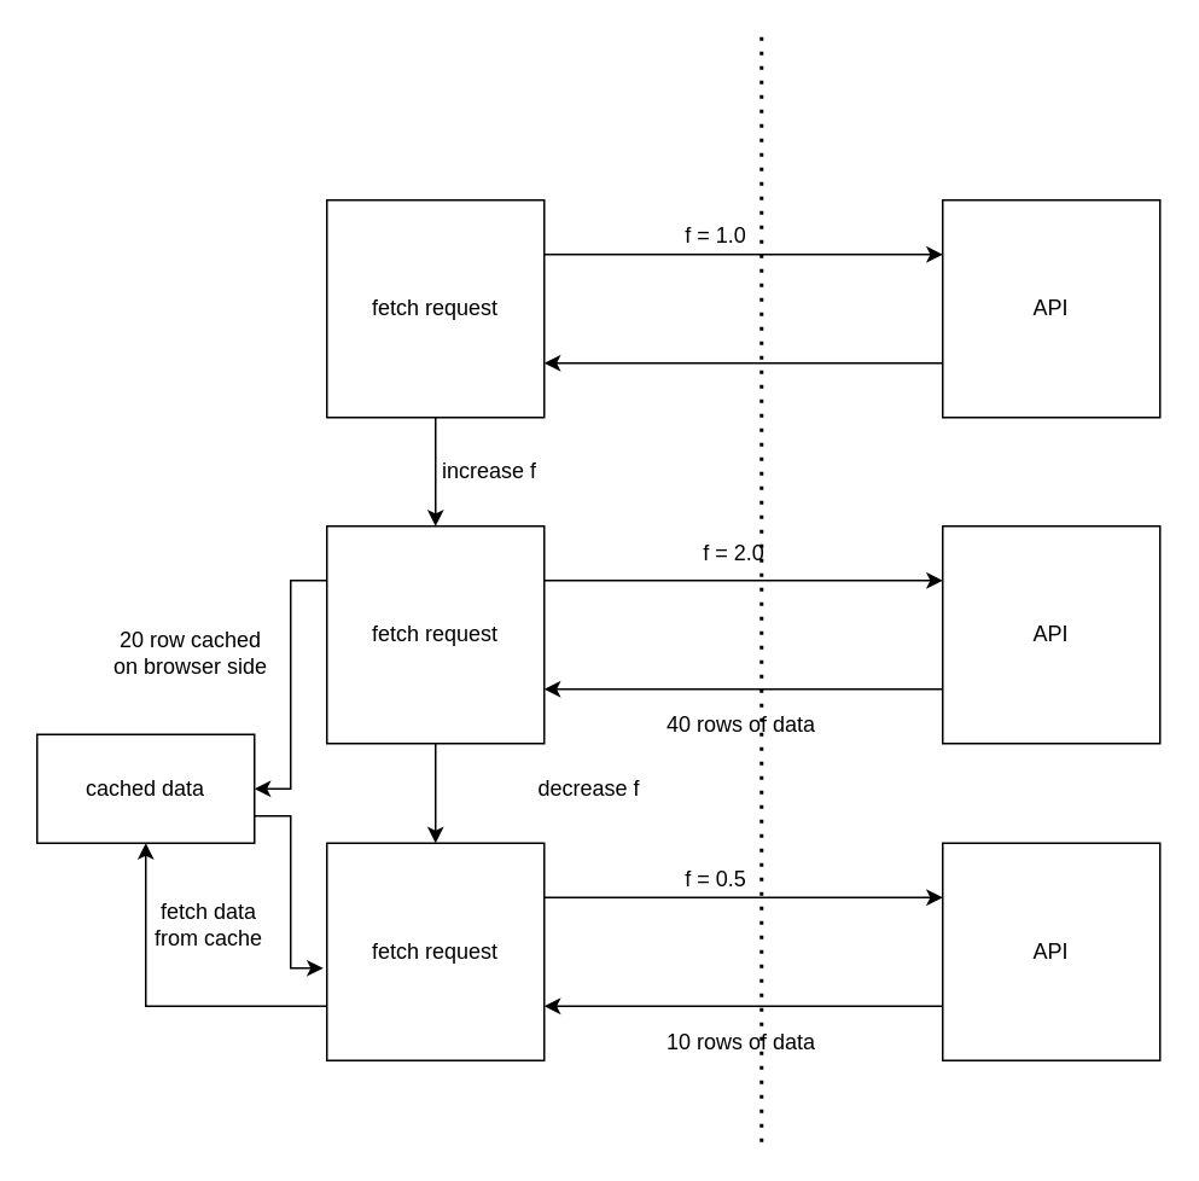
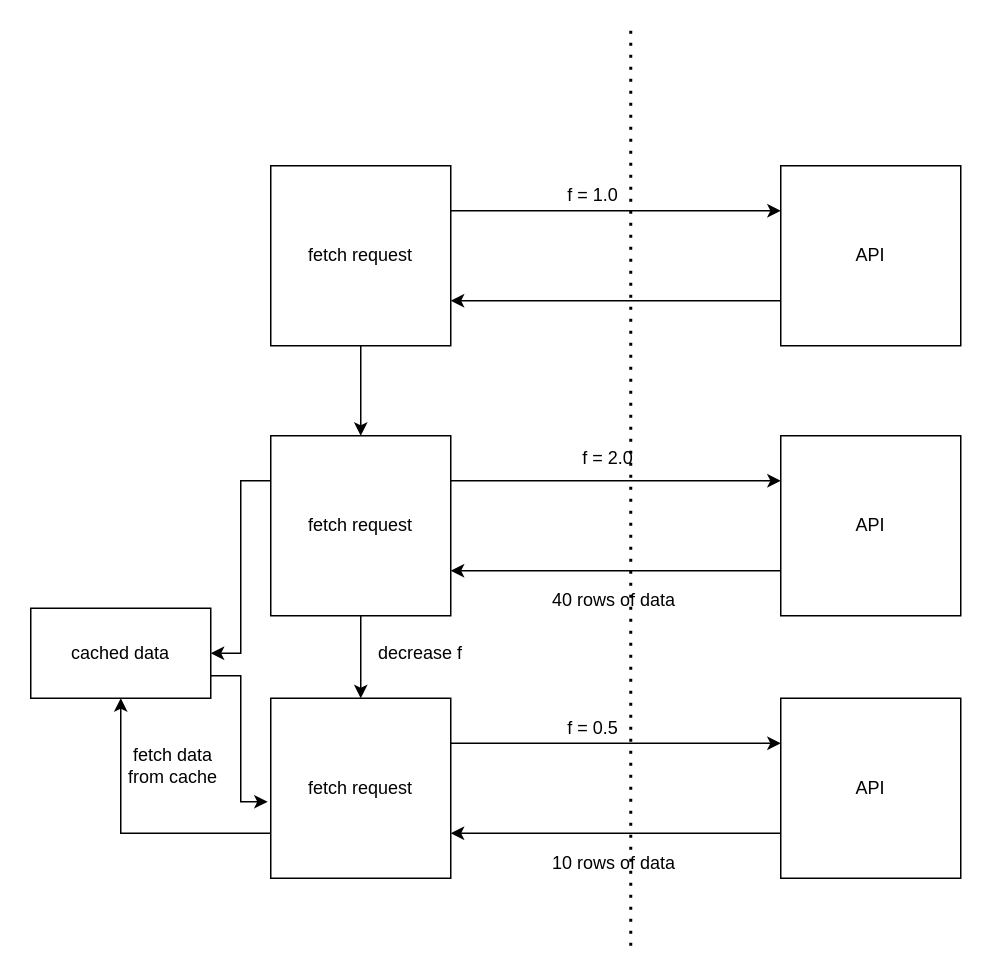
  <mxCell id="0" />
  <mxCell id="1" parent="0" />
  <mxCell id="2" style="edgeStyle=orthogonalEdgeStyle;rounded=0;orthogonalLoop=1;jettySize=auto;html=1;exitX=1;exitY=0.25;exitDx=0;exitDy=0;entryX=0;entryY=0.25;entryDx=0;entryDy=0;" edge="1" parent="1" source="4" target="6"><mxGeometry relative="1" as="geometry" /></mxCell>
  <mxCell id="3" style="edgeStyle=orthogonalEdgeStyle;rounded=0;orthogonalLoop=1;jettySize=auto;html=1;exitX=0.5;exitY=1;exitDx=0;exitDy=0;entryX=0.5;entryY=0;entryDx=0;entryDy=0;" edge="1" parent="1" source="4" target="11"><mxGeometry relative="1" as="geometry" /></mxCell>
  <mxCell id="4" value="fetch request" style="whiteSpace=wrap;html=1;aspect=fixed;" vertex="1" parent="1"><mxGeometry x="180" y="110" width="120" height="120" as="geometry" /></mxCell>
  <mxCell id="5" style="edgeStyle=orthogonalEdgeStyle;rounded=0;orthogonalLoop=1;jettySize=auto;html=1;exitX=0;exitY=0.75;exitDx=0;exitDy=0;entryX=1;entryY=0.75;entryDx=0;entryDy=0;" edge="1" parent="1" source="6" target="4"><mxGeometry relative="1" as="geometry"><mxPoint x="310" y="200" as="targetPoint" /></mxGeometry></mxCell>
  <mxCell id="6" value="API" style="whiteSpace=wrap;html=1;" vertex="1" parent="1"><mxGeometry x="520" y="110" width="120" height="120" as="geometry" /></mxCell>
  <mxCell id="7" value="f = 1.0" style="text;html=1;strokeColor=none;fillColor=none;align=center;verticalAlign=middle;whiteSpace=wrap;rounded=0;" vertex="1" parent="1"><mxGeometry x="370" y="110" width="50" height="40" as="geometry" /></mxCell>
  <mxCell id="8" style="edgeStyle=orthogonalEdgeStyle;rounded=0;orthogonalLoop=1;jettySize=auto;html=1;exitX=1;exitY=0.25;exitDx=0;exitDy=0;entryX=0;entryY=0.25;entryDx=0;entryDy=0;" edge="1" parent="1" source="11" target="13"><mxGeometry relative="1" as="geometry" /></mxCell>
  <mxCell id="9" style="edgeStyle=orthogonalEdgeStyle;rounded=0;orthogonalLoop=1;jettySize=auto;html=1;exitX=0;exitY=0.25;exitDx=0;exitDy=0;" edge="1" parent="1" source="11" target="19"><mxGeometry relative="1" as="geometry" /></mxCell>
  <mxCell id="10" style="edgeStyle=orthogonalEdgeStyle;rounded=0;orthogonalLoop=1;jettySize=auto;html=1;exitX=0.5;exitY=1;exitDx=0;exitDy=0;entryX=0.5;entryY=0;entryDx=0;entryDy=0;" edge="1" parent="1" source="11" target="22"><mxGeometry relative="1" as="geometry"><mxPoint x="240" y="460" as="targetPoint" /></mxGeometry></mxCell>
  <mxCell id="11" value="fetch request" style="whiteSpace=wrap;html=1;aspect=fixed;" vertex="1" parent="1"><mxGeometry x="180" y="290" width="120" height="120" as="geometry" /></mxCell>
  <mxCell id="12" style="edgeStyle=orthogonalEdgeStyle;rounded=0;orthogonalLoop=1;jettySize=auto;html=1;exitX=0;exitY=0.75;exitDx=0;exitDy=0;entryX=1;entryY=0.75;entryDx=0;entryDy=0;" edge="1" parent="1" source="13" target="11"><mxGeometry relative="1" as="geometry"><mxPoint x="310" y="380" as="targetPoint" /></mxGeometry></mxCell>
  <mxCell id="13" value="API" style="whiteSpace=wrap;html=1;" vertex="1" parent="1"><mxGeometry x="520" y="290" width="120" height="120" as="geometry" /></mxCell>
  <mxCell id="14" value="f = 2.0" style="text;html=1;strokeColor=none;fillColor=none;align=center;verticalAlign=middle;whiteSpace=wrap;rounded=0;" vertex="1" parent="1"><mxGeometry x="380" y="285" width="50" height="40" as="geometry" /></mxCell>
  <mxCell id="15" value="40 rows of data" style="text;html=1;strokeColor=none;fillColor=none;align=center;verticalAlign=middle;whiteSpace=wrap;rounded=0;" vertex="1" parent="1"><mxGeometry x="364" y="390" width="90" height="20" as="geometry" /></mxCell>
- <mxCell id="16" value="increase f" style="text;html=1;strokeColor=none;fillColor=none;align=center;verticalAlign=middle;whiteSpace=wrap;rounded=0;" vertex="1" parent="1"><mxGeometry x="240" y="250" width="60" height="20" as="geometry" /></mxCell>
  <mxCell id="17" value="" style="endArrow=none;dashed=1;html=1;dashPattern=1 3;strokeWidth=2;" edge="1" parent="1"><mxGeometry width="50" height="50" relative="1" as="geometry"><mxPoint x="420" y="630" as="sourcePoint" /><mxPoint x="420" y="20" as="targetPoint" /></mxGeometry></mxCell>
  <mxCell id="18" style="edgeStyle=orthogonalEdgeStyle;rounded=0;orthogonalLoop=1;jettySize=auto;html=1;exitX=1;exitY=0.75;exitDx=0;exitDy=0;entryX=-0.017;entryY=0.575;entryDx=0;entryDy=0;entryPerimeter=0;" edge="1" parent="1" source="19" target="22"><mxGeometry relative="1" as="geometry" /></mxCell>
  <mxCell id="19" value="cached data" style="rounded=0;whiteSpace=wrap;html=1;" vertex="1" parent="1"><mxGeometry y="405" width="120" height="60" as="geometry" x="20" /></mxCell>
  <mxCell id="20" style="edgeStyle=orthogonalEdgeStyle;rounded=0;orthogonalLoop=1;jettySize=auto;html=1;exitX=1;exitY=0.25;exitDx=0;exitDy=0;entryX=0;entryY=0.25;entryDx=0;entryDy=0;" edge="1" parent="1" source="22" target="24"><mxGeometry relative="1" as="geometry" /></mxCell>
  <mxCell id="21" style="edgeStyle=orthogonalEdgeStyle;rounded=0;orthogonalLoop=1;jettySize=auto;html=1;exitX=0;exitY=0.75;exitDx=0;exitDy=0;entryX=0.5;entryY=1;entryDx=0;entryDy=0;" edge="1" parent="1" source="22" target="19"><mxGeometry relative="1" as="geometry" /></mxCell>
  <mxCell id="22" value="fetch request" style="whiteSpace=wrap;html=1;aspect=fixed;" vertex="1" parent="1"><mxGeometry x="180" y="465" width="120" height="120" as="geometry" /></mxCell>
  <mxCell id="23" style="edgeStyle=orthogonalEdgeStyle;rounded=0;orthogonalLoop=1;jettySize=auto;html=1;exitX=0;exitY=0.75;exitDx=0;exitDy=0;entryX=1;entryY=0.75;entryDx=0;entryDy=0;" edge="1" parent="1" source="24" target="22"><mxGeometry relative="1" as="geometry"><mxPoint x="310" y="555" as="targetPoint" /></mxGeometry></mxCell>
  <mxCell id="24" value="API" style="whiteSpace=wrap;html=1;" vertex="1" parent="1"><mxGeometry x="520" y="465" width="120" height="120" as="geometry" /></mxCell>
  <mxCell id="25" value="f = 0.5" style="text;html=1;strokeColor=none;fillColor=none;align=center;verticalAlign=middle;whiteSpace=wrap;rounded=0;" vertex="1" parent="1"><mxGeometry x="370" y="465" width="50" height="40" as="geometry" /></mxCell>
  <mxCell id="26" value="10 rows of data" style="text;html=1;strokeColor=none;fillColor=none;align=center;verticalAlign=middle;whiteSpace=wrap;rounded=0;" vertex="1" parent="1"><mxGeometry x="364" y="565" width="90" height="20" as="geometry" /></mxCell>
- <mxCell id="27" value="20 row cached on browser side " style="text;html=1;strokeColor=none;fillColor=none;align=center;verticalAlign=middle;whiteSpace=wrap;rounded=0;" vertex="1" parent="1"><mxGeometry x="60" y="350" width="90" height="20" as="geometry" /></mxCell>
  <mxCell id="28" value="fetch data from cache" style="text;html=1;strokeColor=none;fillColor=none;align=center;verticalAlign=middle;whiteSpace=wrap;rounded=0;" vertex="1" parent="1"><mxGeometry x="80" y="500" width="70" height="20" as="geometry" /></mxCell>
- <mxCell id="29" value="decrease f" style="text;html=1;strokeColor=none;fillColor=none;align=center;verticalAlign=middle;whiteSpace=wrap;rounded=0;" vertex="1" parent="1"><mxGeometry x="295" y="425" width="60" height="20" as="geometry" /></mxCell>
+ <mxCell id="29" value="decrease f" style="text;html=1;strokeColor=none;fillColor=none;align=center;verticalAlign=middle;whiteSpace=wrap;rounded=0;" vertex="1" parent="1"><mxGeometry x="250" y="425" width="60" height="20" as="geometry" /></mxCell>
